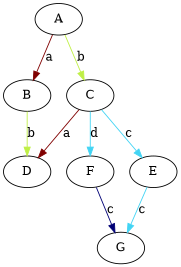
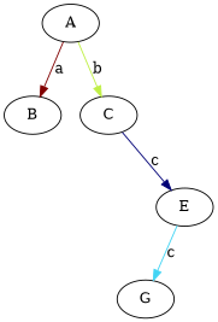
  digraph {
    edge [color="#bfef45"]
    B
-   D
    A
    C
-   F
    E
    G
-   B -> D [label=b]
    A -> B [color="#800000" label=a]
    A -> C [label=b]
-   C -> D [color="#800000" label=a]
-   C -> F [color="#42d4f4" label=d]
-   C -> E [color="#42d4f4" label=c]
-   F -> G [color="#000075" label=c]
+   C -> E [color="#000075" label=c]
    E -> G [color="#42d4f4" label=c]
  }
